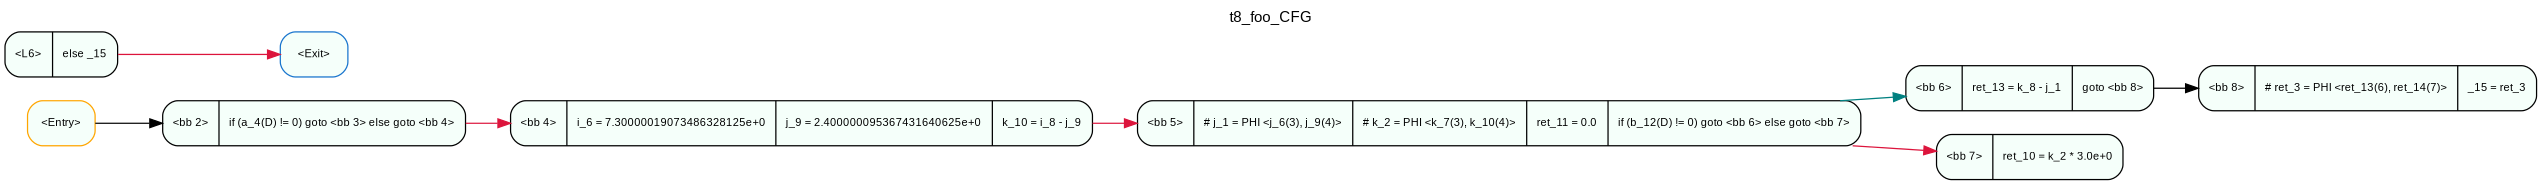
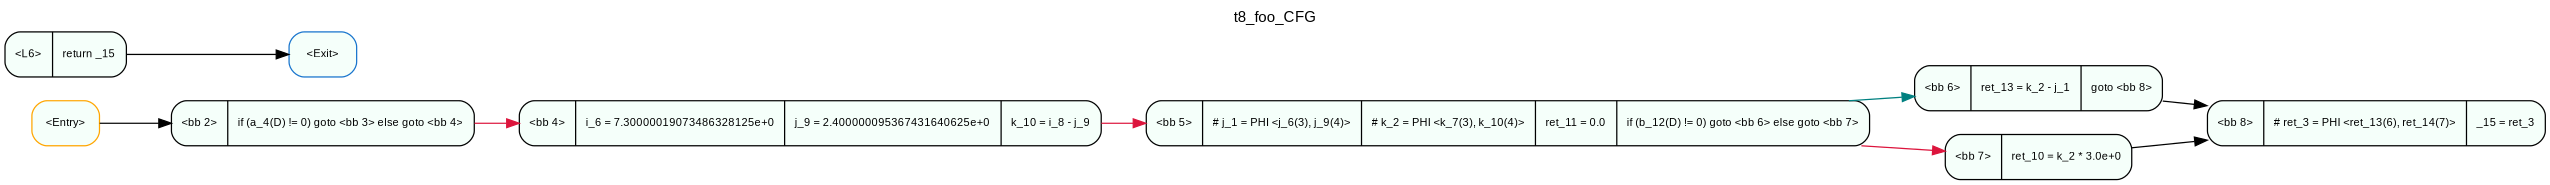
  digraph {
    fontname=Arial
    fontsize=12
    label=t8_foo_CFG
    labelloc=top
    rankdir=LR
    node [color=black fillcolor=mintcream fontname=Arial fontsize=9 shape=Mrecord style=filled]
    edge [color=black fontname=Arial fontsize=10]
    n1 [color=orange label="{ \<Entry\> }"]
    n2 [label="{ \<bb 2\>|if (a_4(D) != 0) goto \<bb 3\> else goto \<bb 4\> }"]
    n3 [label="{ \<bb 4\>|i_6 = 7.30000019073486328125e+0|j_9 = 2.400000095367431640625e+0|k_10 = i_8 - j_9 }"]
    n4 [label="{ \<bb 5\>|# j_1 = PHI \<j_6(3), j_9(4)\>|# k_2 = PHI \<k_7(3), k_10(4)\>|ret_11 = 0.0|if (b_12(D) != 0) goto \<bb 6\> else goto \<bb 7\> }"]
-   n5 [label="{ \<bb 6\>|ret_13 = k_8 - j_1|goto \<bb 8\> }"]
+   n5 [label="{ \<bb 6\>|ret_13 = k_2 - j_1|goto \<bb 8\> }"]
    n6 [label="{ \<bb 7\>|ret_10 = k_2 * 3.0e+0 }"]
    n7 [label="{ \<bb 8\>|# ret_3 = PHI \<ret_13(6), ret_14(7)\>|_15 = ret_3 }"]
-   n8 [label="{ \<L6\>|else _15 }"]
+   n8 [label="{ \<L6\>|return _15 }"]
    n9 [color=dodgerblue3 label="{ \<Exit\> }"]
    n1 -> n2
    n2 -> n3 [color=crimson]
    n3 -> n4 [color=crimson]
    n4 -> n5 [color=teal]
    n4 -> n6 [color=crimson]
    n5 -> n7
-   n8 -> n9 [color=crimson]
+   n6 -> n7
+   n8 -> n9
  }
